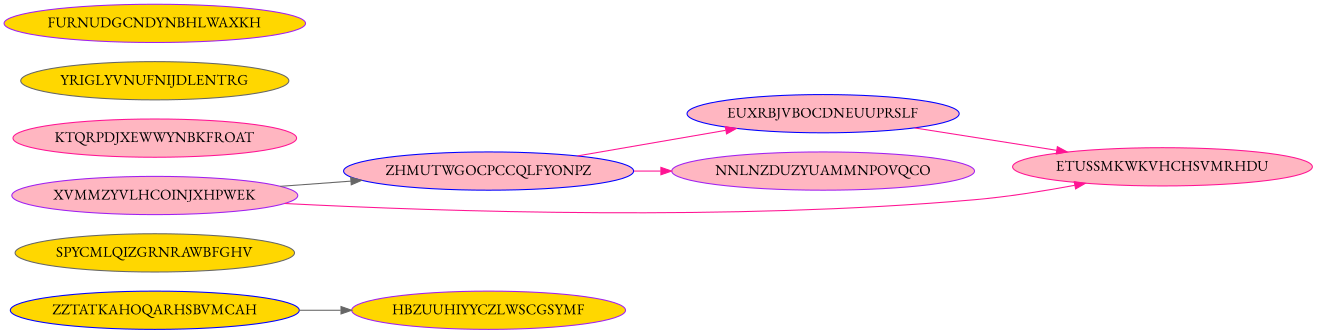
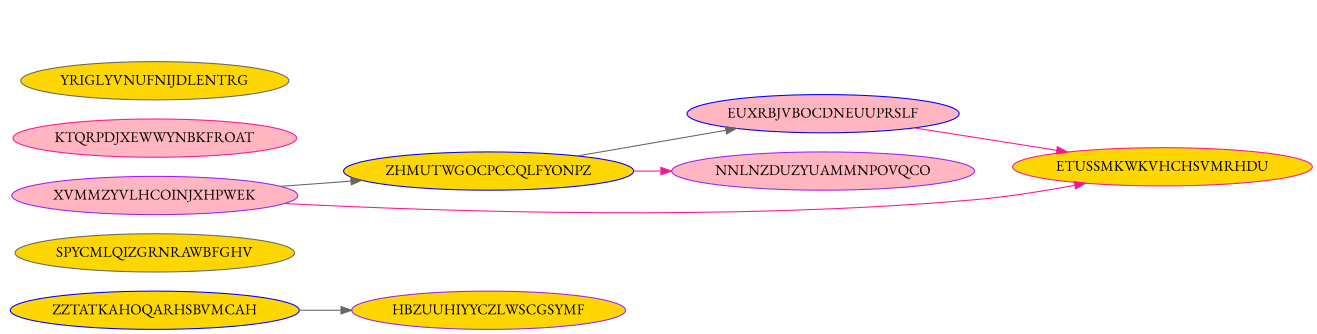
  digraph {
    fontname="EB Garamond"
    rankdir=LR
    node [Weight=18 color=purple fillcolor=lightpink fontname="EB Garamond" style=filled]
    edge [Weight=15 color=gray40 fontname="EB Garamond"]
    ZZTATKAHOQARHSBVMCAH [Weight=17 color=blue fillcolor=gold]
    HBZUUHIYYCZLWSCGSYMF [Weight=14 fillcolor=gold]
    SPYCMLQIZGRNRAWBFGHV [Weight=20 color=gray40 fillcolor=gold]
    XVMMZYVLHCOINJXHPWEK [Weight=14]
-   ZHMUTWGOCPCCQLFYONPZ [Weight=19 color=blue]
-   ETUSSMKWKVHCHSVMRHDU [color=deeppink]
+   ZHMUTWGOCPCCQLFYONPZ [Weight=19 color=blue fillcolor=gold]
+   ETUSSMKWKVHCHSVMRHDU [color=deeppink fillcolor=gold]
    EUXRBJVBOCDNEUUPRSLF [color=blue]
    NNLNZDUZYUAMMNPOVQCO
    KTQRPDJXEWWYNBKFROAT [Weight=15 color=deeppink]
    YRIGLYVNUFNIJDLENTRG [Weight=15 color=gray40 fillcolor=gold]
-   FURNUDGCNDYNBHLWAXKH [Weight=12 fillcolor=gold]
    ZZTATKAHOQARHSBVMCAH -> HBZUUHIYYCZLWSCGSYMF
    XVMMZYVLHCOINJXHPWEK -> ZHMUTWGOCPCCQLFYONPZ [Weight=12]
    XVMMZYVLHCOINJXHPWEK -> ETUSSMKWKVHCHSVMRHDU [Weight=14 color=deeppink]
-   ZHMUTWGOCPCCQLFYONPZ -> EUXRBJVBOCDNEUUPRSLF [Weight=14 color=deeppink]
+   ZHMUTWGOCPCCQLFYONPZ -> EUXRBJVBOCDNEUUPRSLF [Weight=14]
    ZHMUTWGOCPCCQLFYONPZ -> NNLNZDUZYUAMMNPOVQCO [Weight=12 color=deeppink]
    EUXRBJVBOCDNEUUPRSLF -> ETUSSMKWKVHCHSVMRHDU [color=deeppink]
  }
